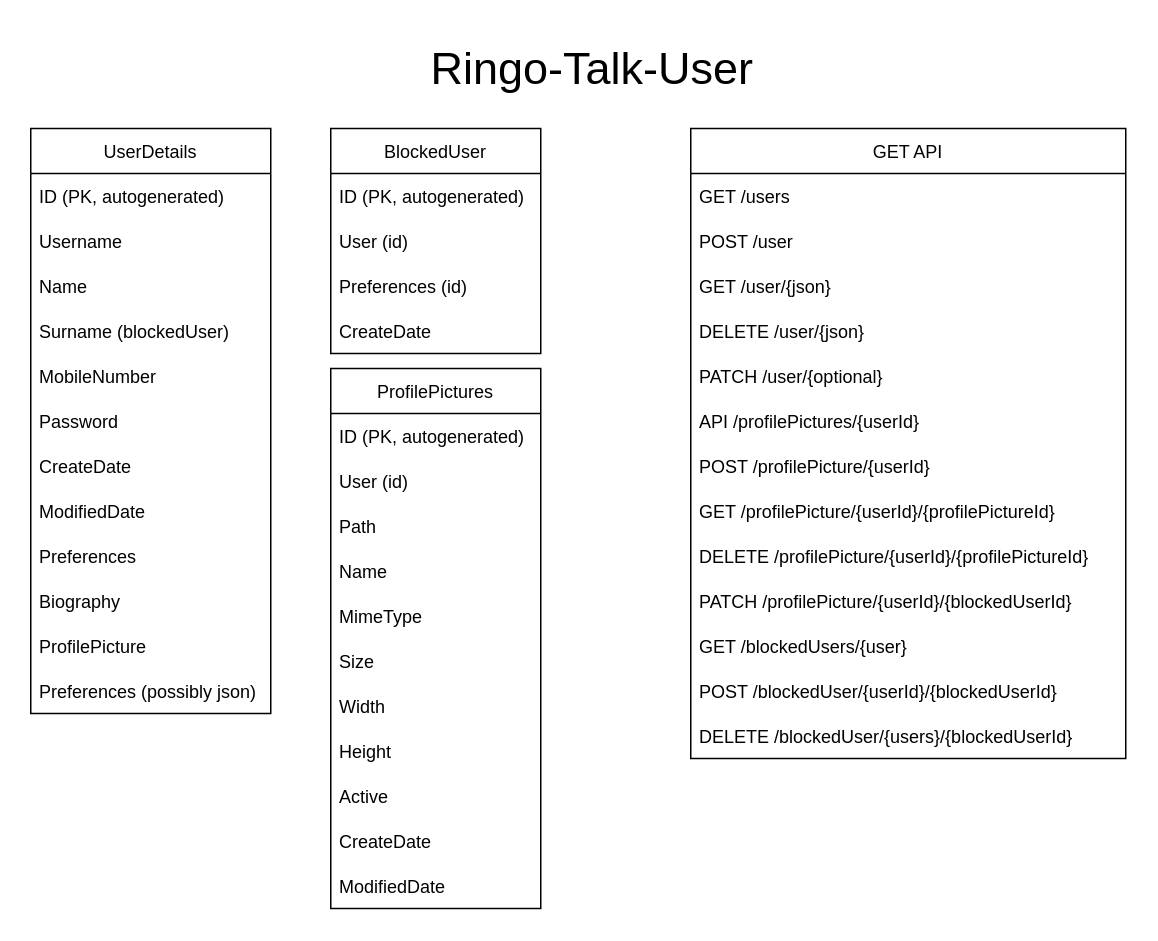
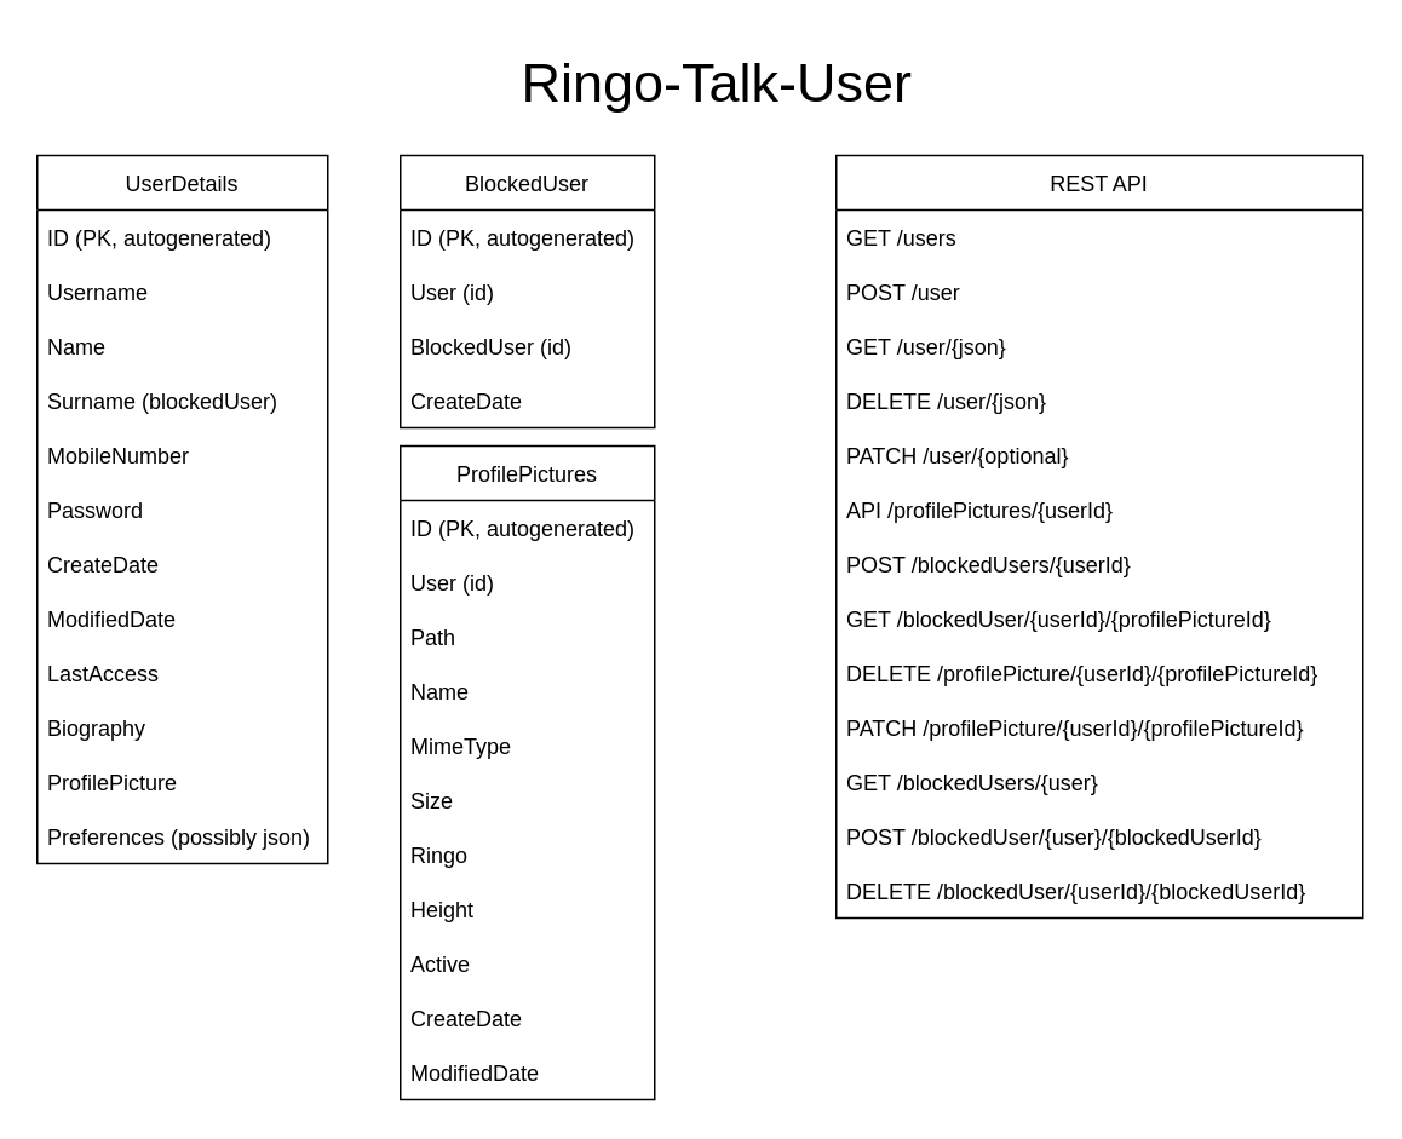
  <mxCell id="0" />
  <mxCell id="1" parent="0" />
  <mxCell id="2" value="&lt;font style=&quot;font-size: 30px;&quot;&gt;Ringo-Talk-User&lt;/font&gt;" style="text;html=1;align=center;verticalAlign=middle;resizable=0;points=[];autosize=1;strokeColor=none;fillColor=none;" vertex="1" parent="1"><mxGeometry x="274" y="20" width="240" height="50" as="geometry" /></mxCell>
  <mxCell id="3" value="UserDetails" style="swimlane;fontStyle=0;childLayout=stackLayout;horizontal=1;startSize=30;horizontalStack=0;resizeParent=1;resizeParentMax=0;resizeLast=0;collapsible=1;marginBottom=0;" vertex="1" parent="1"><mxGeometry x="20" y="85" width="160" height="390" as="geometry"><mxRectangle x="40" y="40" width="100" height="30" as="alternateBounds" /></mxGeometry></mxCell>
  <mxCell id="4" value="ID (PK, autogenerated)" style="text;strokeColor=none;fillColor=none;align=left;verticalAlign=middle;spacingLeft=4;spacingRight=4;overflow=hidden;points=[[0,0.5],[1,0.5]];portConstraint=eastwest;rotatable=0;" vertex="1" parent="3"><mxGeometry y="30" width="160" height="30" as="geometry" /></mxCell>
  <mxCell id="5" value="Username" style="text;strokeColor=none;fillColor=none;align=left;verticalAlign=middle;spacingLeft=4;spacingRight=4;overflow=hidden;points=[[0,0.5],[1,0.5]];portConstraint=eastwest;rotatable=0;" vertex="1" parent="3"><mxGeometry y="60" width="160" height="30" as="geometry" /></mxCell>
  <mxCell id="6" value="Name" style="text;strokeColor=none;fillColor=none;align=left;verticalAlign=middle;spacingLeft=4;spacingRight=4;overflow=hidden;points=[[0,0.5],[1,0.5]];portConstraint=eastwest;rotatable=0;" vertex="1" parent="3"><mxGeometry y="90" width="160" height="30" as="geometry" /></mxCell>
  <mxCell id="7" value="Surname (blockedUser)" style="text;strokeColor=none;fillColor=none;align=left;verticalAlign=middle;spacingLeft=4;spacingRight=4;overflow=hidden;points=[[0,0.5],[1,0.5]];portConstraint=eastwest;rotatable=0;" vertex="1" parent="3"><mxGeometry y="120" width="160" height="30" as="geometry" /></mxCell>
  <mxCell id="8" value="MobileNumber" style="text;strokeColor=none;fillColor=none;align=left;verticalAlign=middle;spacingLeft=4;spacingRight=4;overflow=hidden;points=[[0,0.5],[1,0.5]];portConstraint=eastwest;rotatable=0;" vertex="1" parent="3"><mxGeometry y="150" width="160" height="30" as="geometry" /></mxCell>
  <mxCell id="9" value="Password" style="text;strokeColor=none;fillColor=none;align=left;verticalAlign=middle;spacingLeft=4;spacingRight=4;overflow=hidden;points=[[0,0.5],[1,0.5]];portConstraint=eastwest;rotatable=0;" vertex="1" parent="3"><mxGeometry y="180" width="160" height="30" as="geometry" /></mxCell>
  <mxCell id="10" value="CreateDate" style="text;strokeColor=none;fillColor=none;align=left;verticalAlign=middle;spacingLeft=4;spacingRight=4;overflow=hidden;points=[[0,0.5],[1,0.5]];portConstraint=eastwest;rotatable=0;" vertex="1" parent="3"><mxGeometry y="210" width="160" height="30" as="geometry" /></mxCell>
  <mxCell id="11" value="ModifiedDate" style="text;strokeColor=none;fillColor=none;align=left;verticalAlign=middle;spacingLeft=4;spacingRight=4;overflow=hidden;points=[[0,0.5],[1,0.5]];portConstraint=eastwest;rotatable=0;" vertex="1" parent="3"><mxGeometry y="240" width="160" height="30" as="geometry" /></mxCell>
- <mxCell id="12" value="Preferences" style="text;strokeColor=none;fillColor=none;align=left;verticalAlign=middle;spacingLeft=4;spacingRight=4;overflow=hidden;points=[[0,0.5],[1,0.5]];portConstraint=eastwest;rotatable=0;" vertex="1" parent="3"><mxGeometry y="270" width="160" height="30" as="geometry" /></mxCell>
+ <mxCell id="12" value="LastAccess" style="text;strokeColor=none;fillColor=none;align=left;verticalAlign=middle;spacingLeft=4;spacingRight=4;overflow=hidden;points=[[0,0.5],[1,0.5]];portConstraint=eastwest;rotatable=0;" vertex="1" parent="3"><mxGeometry y="270" width="160" height="30" as="geometry" /></mxCell>
  <mxCell id="13" value="Biography" style="text;strokeColor=none;fillColor=none;align=left;verticalAlign=middle;spacingLeft=4;spacingRight=4;overflow=hidden;points=[[0,0.5],[1,0.5]];portConstraint=eastwest;rotatable=0;" vertex="1" parent="3"><mxGeometry y="300" width="160" height="30" as="geometry" /></mxCell>
  <mxCell id="14" value="ProfilePicture" style="text;strokeColor=none;fillColor=none;align=left;verticalAlign=middle;spacingLeft=4;spacingRight=4;overflow=hidden;points=[[0,0.5],[1,0.5]];portConstraint=eastwest;rotatable=0;" vertex="1" parent="3"><mxGeometry y="330" width="160" height="30" as="geometry" /></mxCell>
  <mxCell id="15" value="Preferences (possibly json)" style="text;strokeColor=none;fillColor=none;align=left;verticalAlign=middle;spacingLeft=4;spacingRight=4;overflow=hidden;points=[[0,0.5],[1,0.5]];portConstraint=eastwest;rotatable=0;" vertex="1" parent="3"><mxGeometry y="360" width="160" height="30" as="geometry" /></mxCell>
  <mxCell id="16" value="BlockedUser" style="swimlane;fontStyle=0;childLayout=stackLayout;horizontal=1;startSize=30;horizontalStack=0;resizeParent=1;resizeParentMax=0;resizeLast=0;collapsible=1;marginBottom=0;" vertex="1" parent="1"><mxGeometry x="220" y="85" width="140" height="150" as="geometry" /></mxCell>
  <mxCell id="17" value="ID (PK, autogenerated)" style="text;strokeColor=none;fillColor=none;align=left;verticalAlign=middle;spacingLeft=4;spacingRight=4;overflow=hidden;points=[[0,0.5],[1,0.5]];portConstraint=eastwest;rotatable=0;" vertex="1" parent="16"><mxGeometry y="30" width="140" height="30" as="geometry" /></mxCell>
  <mxCell id="18" value="User (id)" style="text;strokeColor=none;fillColor=none;align=left;verticalAlign=middle;spacingLeft=4;spacingRight=4;overflow=hidden;points=[[0,0.5],[1,0.5]];portConstraint=eastwest;rotatable=0;" vertex="1" parent="16"><mxGeometry y="60" width="140" height="30" as="geometry" /></mxCell>
- <mxCell id="19" value="Preferences (id)" style="text;strokeColor=none;fillColor=none;align=left;verticalAlign=middle;spacingLeft=4;spacingRight=4;overflow=hidden;points=[[0,0.5],[1,0.5]];portConstraint=eastwest;rotatable=0;" vertex="1" parent="16"><mxGeometry y="90" width="140" height="30" as="geometry" /></mxCell>
+ <mxCell id="19" value="BlockedUser (id)" style="text;strokeColor=none;fillColor=none;align=left;verticalAlign=middle;spacingLeft=4;spacingRight=4;overflow=hidden;points=[[0,0.5],[1,0.5]];portConstraint=eastwest;rotatable=0;" vertex="1" parent="16"><mxGeometry y="90" width="140" height="30" as="geometry" /></mxCell>
  <mxCell id="20" value="CreateDate" style="text;strokeColor=none;fillColor=none;align=left;verticalAlign=middle;spacingLeft=4;spacingRight=4;overflow=hidden;points=[[0,0.5],[1,0.5]];portConstraint=eastwest;rotatable=0;" vertex="1" parent="16"><mxGeometry y="120" width="140" height="30" as="geometry" /></mxCell>
  <mxCell id="21" value="ProfilePictures" style="swimlane;fontStyle=0;childLayout=stackLayout;horizontal=1;startSize=30;horizontalStack=0;resizeParent=1;resizeParentMax=0;resizeLast=0;collapsible=1;marginBottom=0;" vertex="1" parent="1"><mxGeometry x="220" y="245" width="140" height="360" as="geometry" /></mxCell>
  <mxCell id="22" value="ID (PK, autogenerated)" style="text;strokeColor=none;fillColor=none;align=left;verticalAlign=middle;spacingLeft=4;spacingRight=4;overflow=hidden;points=[[0,0.5],[1,0.5]];portConstraint=eastwest;rotatable=0;" vertex="1" parent="21"><mxGeometry y="30" width="140" height="30" as="geometry" /></mxCell>
  <mxCell id="23" value="User (id)" style="text;strokeColor=none;fillColor=none;align=left;verticalAlign=middle;spacingLeft=4;spacingRight=4;overflow=hidden;points=[[0,0.5],[1,0.5]];portConstraint=eastwest;rotatable=0;" vertex="1" parent="21"><mxGeometry y="60" width="140" height="30" as="geometry" /></mxCell>
  <mxCell id="24" value="Path" style="text;strokeColor=none;fillColor=none;align=left;verticalAlign=middle;spacingLeft=4;spacingRight=4;overflow=hidden;points=[[0,0.5],[1,0.5]];portConstraint=eastwest;rotatable=0;" vertex="1" parent="21"><mxGeometry y="90" width="140" height="30" as="geometry" /></mxCell>
  <mxCell id="25" value="Name" style="text;strokeColor=none;fillColor=none;align=left;verticalAlign=middle;spacingLeft=4;spacingRight=4;overflow=hidden;points=[[0,0.5],[1,0.5]];portConstraint=eastwest;rotatable=0;" vertex="1" parent="21"><mxGeometry y="120" width="140" height="30" as="geometry" /></mxCell>
  <mxCell id="26" value="MimeType" style="text;strokeColor=none;fillColor=none;align=left;verticalAlign=middle;spacingLeft=4;spacingRight=4;overflow=hidden;points=[[0,0.5],[1,0.5]];portConstraint=eastwest;rotatable=0;" vertex="1" parent="21"><mxGeometry y="150" width="140" height="30" as="geometry" /></mxCell>
  <mxCell id="27" value="Size" style="text;strokeColor=none;fillColor=none;align=left;verticalAlign=middle;spacingLeft=4;spacingRight=4;overflow=hidden;points=[[0,0.5],[1,0.5]];portConstraint=eastwest;rotatable=0;" vertex="1" parent="21"><mxGeometry y="180" width="140" height="30" as="geometry" /></mxCell>
- <mxCell id="28" value="Width" style="text;strokeColor=none;fillColor=none;align=left;verticalAlign=middle;spacingLeft=4;spacingRight=4;overflow=hidden;points=[[0,0.5],[1,0.5]];portConstraint=eastwest;rotatable=0;" vertex="1" parent="21"><mxGeometry y="210" width="140" height="30" as="geometry" /></mxCell>
+ <mxCell id="28" value="Ringo" style="text;strokeColor=none;fillColor=none;align=left;verticalAlign=middle;spacingLeft=4;spacingRight=4;overflow=hidden;points=[[0,0.5],[1,0.5]];portConstraint=eastwest;rotatable=0;" vertex="1" parent="21"><mxGeometry y="210" width="140" height="30" as="geometry" /></mxCell>
  <mxCell id="29" value="Height" style="text;strokeColor=none;fillColor=none;align=left;verticalAlign=middle;spacingLeft=4;spacingRight=4;overflow=hidden;points=[[0,0.5],[1,0.5]];portConstraint=eastwest;rotatable=0;" vertex="1" parent="21"><mxGeometry y="240" width="140" height="30" as="geometry" /></mxCell>
  <mxCell id="30" value="Active" style="text;strokeColor=none;fillColor=none;align=left;verticalAlign=middle;spacingLeft=4;spacingRight=4;overflow=hidden;points=[[0,0.5],[1,0.5]];portConstraint=eastwest;rotatable=0;" vertex="1" parent="21"><mxGeometry y="270" width="140" height="30" as="geometry" /></mxCell>
  <mxCell id="31" value="CreateDate" style="text;strokeColor=none;fillColor=none;align=left;verticalAlign=middle;spacingLeft=4;spacingRight=4;overflow=hidden;points=[[0,0.5],[1,0.5]];portConstraint=eastwest;rotatable=0;" vertex="1" parent="21"><mxGeometry y="300" width="140" height="30" as="geometry" /></mxCell>
  <mxCell id="32" value="ModifiedDate" style="text;strokeColor=none;fillColor=none;align=left;verticalAlign=middle;spacingLeft=4;spacingRight=4;overflow=hidden;points=[[0,0.5],[1,0.5]];portConstraint=eastwest;rotatable=0;" vertex="1" parent="21"><mxGeometry y="330" width="140" height="30" as="geometry" /></mxCell>
- <mxCell id="33" value="GET API" style="swimlane;fontStyle=0;childLayout=stackLayout;horizontal=1;startSize=30;horizontalStack=0;resizeParent=1;resizeParentMax=0;resizeLast=0;collapsible=1;marginBottom=0;" vertex="1" parent="1"><mxGeometry x="460" y="85" width="290" height="420" as="geometry" /></mxCell>
+ <mxCell id="33" value="REST API" style="swimlane;fontStyle=0;childLayout=stackLayout;horizontal=1;startSize=30;horizontalStack=0;resizeParent=1;resizeParentMax=0;resizeLast=0;collapsible=1;marginBottom=0;" vertex="1" parent="1"><mxGeometry x="460" y="85" width="290" height="420" as="geometry" /></mxCell>
  <mxCell id="34" value="GET /users" style="text;strokeColor=none;fillColor=none;align=left;verticalAlign=middle;spacingLeft=4;spacingRight=4;overflow=hidden;points=[[0,0.5],[1,0.5]];portConstraint=eastwest;rotatable=0;" vertex="1" parent="33"><mxGeometry y="30" width="290" height="30" as="geometry" /></mxCell>
  <mxCell id="35" value="POST /user" style="text;strokeColor=none;fillColor=none;align=left;verticalAlign=middle;spacingLeft=4;spacingRight=4;overflow=hidden;points=[[0,0.5],[1,0.5]];portConstraint=eastwest;rotatable=0;" vertex="1" parent="33"><mxGeometry y="60" width="290" height="30" as="geometry" /></mxCell>
  <mxCell id="36" value="GET /user/{json}" style="text;strokeColor=none;fillColor=none;align=left;verticalAlign=middle;spacingLeft=4;spacingRight=4;overflow=hidden;points=[[0,0.5],[1,0.5]];portConstraint=eastwest;rotatable=0;" vertex="1" parent="33"><mxGeometry y="90" width="290" height="30" as="geometry" /></mxCell>
  <mxCell id="37" value="DELETE /user/{json}" style="text;strokeColor=none;fillColor=none;align=left;verticalAlign=middle;spacingLeft=4;spacingRight=4;overflow=hidden;points=[[0,0.5],[1,0.5]];portConstraint=eastwest;rotatable=0;" vertex="1" parent="33"><mxGeometry y="120" width="290" height="30" as="geometry" /></mxCell>
  <mxCell id="38" value="PATCH /user/{optional}" style="text;strokeColor=none;fillColor=none;align=left;verticalAlign=middle;spacingLeft=4;spacingRight=4;overflow=hidden;points=[[0,0.5],[1,0.5]];portConstraint=eastwest;rotatable=0;" vertex="1" parent="33"><mxGeometry y="150" width="290" height="30" as="geometry" /></mxCell>
  <mxCell id="39" value="API /profilePictures/{userId}" style="text;strokeColor=none;fillColor=none;align=left;verticalAlign=middle;spacingLeft=4;spacingRight=4;overflow=hidden;points=[[0,0.5],[1,0.5]];portConstraint=eastwest;rotatable=0;" vertex="1" parent="33"><mxGeometry y="180" width="290" height="30" as="geometry" /></mxCell>
- <mxCell id="40" value="POST /profilePicture/{userId}" style="text;strokeColor=none;fillColor=none;align=left;verticalAlign=middle;spacingLeft=4;spacingRight=4;overflow=hidden;points=[[0,0.5],[1,0.5]];portConstraint=eastwest;rotatable=0;" vertex="1" parent="33"><mxGeometry y="210" width="290" height="30" as="geometry" /></mxCell>
- <mxCell id="41" value="GET /profilePicture/{userId}/{profilePictureId}" style="text;strokeColor=none;fillColor=none;align=left;verticalAlign=middle;spacingLeft=4;spacingRight=4;overflow=hidden;points=[[0,0.5],[1,0.5]];portConstraint=eastwest;rotatable=0;" vertex="1" parent="33"><mxGeometry y="240" width="290" height="30" as="geometry" /></mxCell>
+ <mxCell id="40" value="POST /blockedUsers/{userId}" style="text;strokeColor=none;fillColor=none;align=left;verticalAlign=middle;spacingLeft=4;spacingRight=4;overflow=hidden;points=[[0,0.5],[1,0.5]];portConstraint=eastwest;rotatable=0;" vertex="1" parent="33"><mxGeometry y="210" width="290" height="30" as="geometry" /></mxCell>
+ <mxCell id="41" value="GET /blockedUser/{userId}/{profilePictureId}" style="text;strokeColor=none;fillColor=none;align=left;verticalAlign=middle;spacingLeft=4;spacingRight=4;overflow=hidden;points=[[0,0.5],[1,0.5]];portConstraint=eastwest;rotatable=0;" vertex="1" parent="33"><mxGeometry y="240" width="290" height="30" as="geometry" /></mxCell>
  <mxCell id="42" value="DELETE /profilePicture/{userId}/{profilePictureId}" style="text;strokeColor=none;fillColor=none;align=left;verticalAlign=middle;spacingLeft=4;spacingRight=4;overflow=hidden;points=[[0,0.5],[1,0.5]];portConstraint=eastwest;rotatable=0;" vertex="1" parent="33"><mxGeometry y="270" width="290" height="30" as="geometry" /></mxCell>
- <mxCell id="43" value="PATCH /profilePicture/{userId}/{blockedUserId}" style="text;strokeColor=none;fillColor=none;align=left;verticalAlign=middle;spacingLeft=4;spacingRight=4;overflow=hidden;points=[[0,0.5],[1,0.5]];portConstraint=eastwest;rotatable=0;" vertex="1" parent="33"><mxGeometry y="300" width="290" height="30" as="geometry" /></mxCell>
+ <mxCell id="43" value="PATCH /profilePicture/{userId}/{profilePictureId}" style="text;strokeColor=none;fillColor=none;align=left;verticalAlign=middle;spacingLeft=4;spacingRight=4;overflow=hidden;points=[[0,0.5],[1,0.5]];portConstraint=eastwest;rotatable=0;" vertex="1" parent="33"><mxGeometry y="300" width="290" height="30" as="geometry" /></mxCell>
  <mxCell id="44" value="GET /blockedUsers/{user}" style="text;strokeColor=none;fillColor=none;align=left;verticalAlign=middle;spacingLeft=4;spacingRight=4;overflow=hidden;points=[[0,0.5],[1,0.5]];portConstraint=eastwest;rotatable=0;" vertex="1" parent="33"><mxGeometry y="330" width="290" height="30" as="geometry" /></mxCell>
- <mxCell id="45" value="POST /blockedUser/{userId}/{blockedUserId}" style="text;strokeColor=none;fillColor=none;align=left;verticalAlign=middle;spacingLeft=4;spacingRight=4;overflow=hidden;points=[[0,0.5],[1,0.5]];portConstraint=eastwest;rotatable=0;" vertex="1" parent="33"><mxGeometry y="360" width="290" height="30" as="geometry" /></mxCell>
- <mxCell id="46" value="DELETE /blockedUser/{users}/{blockedUserId}" style="text;strokeColor=none;fillColor=none;align=left;verticalAlign=middle;spacingLeft=4;spacingRight=4;overflow=hidden;points=[[0,0.5],[1,0.5]];portConstraint=eastwest;rotatable=0;" vertex="1" parent="33"><mxGeometry y="390" width="290" height="30" as="geometry" /></mxCell>
+ <mxCell id="45" value="POST /blockedUser/{user}/{blockedUserId}" style="text;strokeColor=none;fillColor=none;align=left;verticalAlign=middle;spacingLeft=4;spacingRight=4;overflow=hidden;points=[[0,0.5],[1,0.5]];portConstraint=eastwest;rotatable=0;" vertex="1" parent="33"><mxGeometry y="360" width="290" height="30" as="geometry" /></mxCell>
+ <mxCell id="46" value="DELETE /blockedUser/{userId}/{blockedUserId}" style="text;strokeColor=none;fillColor=none;align=left;verticalAlign=middle;spacingLeft=4;spacingRight=4;overflow=hidden;points=[[0,0.5],[1,0.5]];portConstraint=eastwest;rotatable=0;" vertex="1" parent="33"><mxGeometry y="390" width="290" height="30" as="geometry" /></mxCell>
